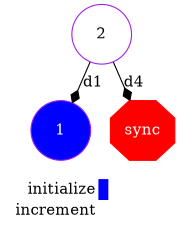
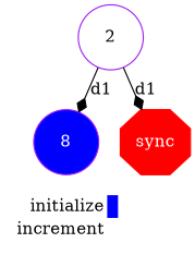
  digraph {
    labeljust=l
    rankdir=TB
    node [shape=circle color=purple style=filled]
    edge [arrowhead=diamond]
    n1 [height=0.75 label=<       <table border="0" cellpadding="2" cellspacing="0" cellborder="0"> <tr> <td align="right">initialize</td> <td bgcolor="#0000ff">&nbsp;</td> </tr> <tr> <td align="right">increment</td> <td bgcolor="#ffffff">&nbsp;</td> </tr>       </table>     > shape=plaintext color="" style=""]
-   1 [fillcolor="#0000ff" fontcolor="#ffffff" height=0.75]
+   1 [fillcolor="#0000ff" fontcolor="#ffffff" height=0.75 label=8]
    2 [fillcolor="#ffffff" fontcolor="#000000" height=0.75]
    n4 [color=red fillcolor="#ff0000" fontcolor="#FFFFFF" height=0.75 label=sync shape=octagon]
    subgraph sub_1 {
      label=Legend
      rank=sink
      ranksep=0.20
      n1
    }
    subgraph sub_2 {
      ranksep=0.20
      1
      2
      n4
    }
    2 -> 1 [label=d1]
-   2 -> n4 [label=d4]
+   2 -> n4 [label=d1]
  }
